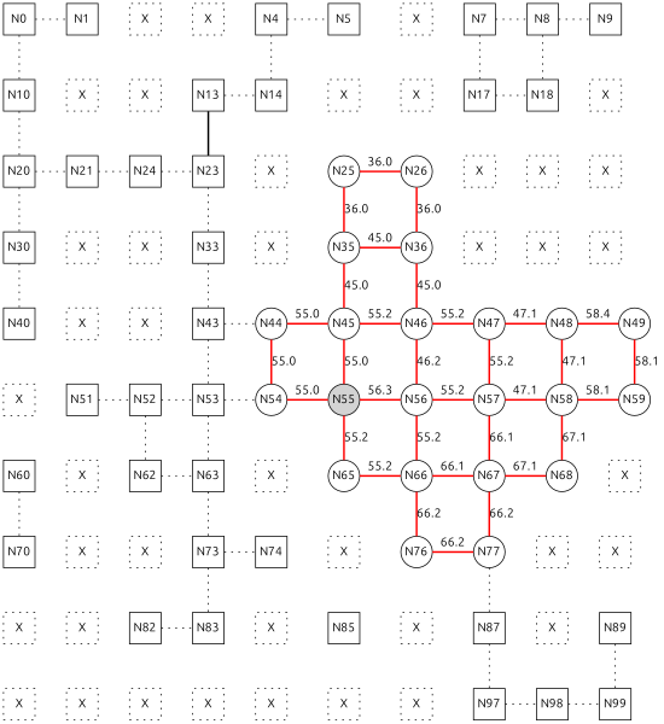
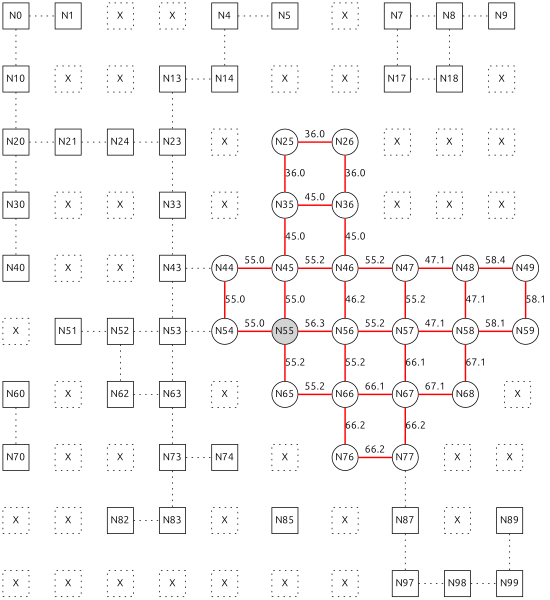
  digraph {
    fontname=Ubuntu
    node [fixedsize=true fontname=Ubuntu shape=square]
    edge [dir=none fontname=Ubuntu style=invis]
    N0
    N1
    n3 [label=X style=dotted]
    n4 [label=X style=dotted]
    N4
    N5
    n7 [label=X style=dotted]
    N7
    N8
    N9
    N10
    n12 [label=X style=dotted]
    n13 [label=X style=dotted]
    N13
    N14
    n16 [label=X style=dotted]
    n17 [label=X style=dotted]
    N17
    N18
    n20 [label=X style=dotted]
    N20
    N21
    n23 [label=N24]
    N23
    n25 [label=X style=dotted]
    N25 [shape=circle]
    N26 [shape=circle]
    n28 [label=X style=dotted]
    n29 [label=X style=dotted]
    n30 [label=X style=dotted]
    N30
    n32 [label=X style=dotted]
    n33 [label=X style=dotted]
    N33
    n35 [label=X style=dotted]
    N35 [shape=circle]
    N36 [shape=circle]
    n38 [label=X style=dotted]
    n39 [label=X style=dotted]
    n40 [label=X style=dotted]
    N40
    n42 [label=X style=dotted]
    n43 [label=X style=dotted]
    N43
    N44 [shape=circle]
    N45 [shape=circle]
    N46 [shape=circle]
    N47 [shape=circle]
    N48 [shape=circle]
    N49 [shape=circle]
    n51 [label=X style=dotted]
    N51
    N52
    N53
    N54 [shape=circle]
    N55 [shape=circle style=filled]
    N56 [shape=circle]
    N57 [shape=circle]
    N58 [shape=circle]
    N59 [shape=circle]
    N60
    n62 [label=X style=dotted]
    N62
    N63
    n65 [label=X style=dotted]
    N65 [shape=circle]
    N66 [shape=circle]
    N67 [shape=circle]
    N68 [shape=circle]
    n70 [label=X style=dotted]
    N70
    n72 [label=X style=dotted]
    n73 [label=X style=dotted]
    N73
    N74
    n76 [label=X style=dotted]
    N76 [shape=circle]
    N77 [shape=circle]
    n79 [label=X style=dotted]
    n80 [label=X style=dotted]
    n81 [label=X style=dotted]
    n82 [label=X style=dotted]
    N82
    N83
    n85 [label=X style=dotted]
    N85
    n87 [label=X style=dotted]
    N87
    n89 [label=X style=dotted]
    N89
    n91 [label=X style=dotted]
    n92 [label=X style=dotted]
    n93 [label=X style=dotted]
    n94 [label=X style=dotted]
    n95 [label=X style=dotted]
    n96 [label=X style=dotted]
    n97 [label=X style=dotted]
    N97
    N98
    N99
    subgraph sub_1 {
      rank=same
      N0
      N1
      n3
      n4
      N4
      N5
      n7
      N7
      N8
      N9
    }
    subgraph sub_2 {
      rank=same
      N10
      n12
      n13
      N13
      N14
      n16
      n17
      N17
      N18
      n20
    }
    subgraph sub_3 {
      rank=same
      N20
      N21
      n23
      N23
      n25
      N25
      N26
      n28
      n29
      n30
    }
    subgraph sub_4 {
      rank=same
      N30
      n32
      n33
      N33
      n35
      N35
      N36
      n38
      n39
      n40
    }
    subgraph sub_5 {
      rank=same
      N40
      n42
      n43
      N43
      N44
      N45
      N46
      N47
      N48
      N49
    }
    subgraph sub_6 {
      rank=same
      n51
      N51
      N52
      N53
      N54
      N55
      N56
      N57
      N58
      N59
    }
    subgraph sub_7 {
      rank=same
      N60
      n62
      N62
      N63
      n65
      N65
      N66
      N67
      N68
      n70
    }
    subgraph sub_8 {
      rank=same
      N70
      n72
      n73
      N73
      N74
      n76
      N76
      N77
      n79
      n80
    }
    subgraph sub_9 {
      rank=same
      n81
      n82
      N82
      N83
      n85
      N85
      n87
      N87
      n89
      N89
    }
    subgraph sub_10 {
      rank=same
      n91
      n92
      n93
      n94
      n95
      n96
      n97
      N97
      N98
      N99
    }
    N0 -> N1 [style=dotted]
    N0 -> N10 [style=dotted]
    N1 -> n3 [label=" "]
    N1 -> n12 [label=" "]
    n3 -> n4 [label=" "]
    n3 -> n13 [label=" "]
    n4 -> N4 [label=" "]
    n4 -> N13 [label=" "]
    N4 -> N5 [style=dotted]
    N4 -> N14 [style=dotted]
    N5 -> n7 [label=" "]
    N5 -> n16 [label=" "]
    n7 -> N7 [label=" "]
    n7 -> n17 [label=" "]
    N7 -> N8 [style=dotted]
    N7 -> N17 [style=dotted]
    N8 -> N9 [style=dotted]
    N8 -> N18 [style=dotted]
    N9 -> n20 [label=" "]
    N10 -> n12 [label=" "]
    N10 -> N20 [style=dotted]
    n12 -> n13 [label=" "]
    n12 -> N21 [label=" "]
    n13 -> N13 [label=" "]
    n13 -> n23 [label=" "]
    N13 -> N14 [style=dotted]
-   N13 -> N23 [style=bold]
+   N13 -> N23 [style=dotted]
    N14 -> n16 [label=" "]
    N14 -> n25 [label=" "]
    n16 -> n17 [label=" "]
    n16 -> N25 [label=" "]
    n17 -> N17 [label=" "]
    n17 -> N26 [label=" "]
    N17 -> N18 [style=dotted]
    N17 -> n28 [label=" "]
    N18 -> n20 [label=" "]
    N18 -> n29 [label=" "]
    n20 -> n30 [label=" "]
    N20 -> N21 [style=dotted]
    N20 -> N30 [style=dotted]
    N21 -> n23 [style=dotted]
    N21 -> n32 [label=" "]
    n23 -> N23 [style=dotted]
    n23 -> n33 [label=" "]
    N23 -> n25 [label=" "]
    N23 -> N33 [style=dotted]
    n25 -> N25 [label=" "]
    n25 -> n35 [label=" "]
    N25 -> N26 [color=red label=36.0 style=bold]
    N25 -> N35 [color=red label=36.0 style=bold]
    N26 -> n28 [label=" "]
    N26 -> N36 [color=red label=36.0 style=bold]
    n28 -> n29 [label=" "]
    n28 -> n38 [label=" "]
    n29 -> n30 [label=" "]
    n29 -> n39 [label=" "]
    n30 -> n40 [label=" "]
    N30 -> n32 [label=" "]
    N30 -> N40 [style=dotted]
    n32 -> n33 [label=" "]
    n32 -> n42 [label=" "]
    n33 -> N33 [label=" "]
    n33 -> n43 [label=" "]
    N33 -> n35 [label=" "]
    N33 -> N43 [style=dotted]
    n35 -> N35 [label=" "]
    n35 -> N44 [label=" "]
    N35 -> N36 [color=red label=45.0 style=bold]
    N35 -> N45 [color=red label=45.0 style=bold]
    N36 -> n38 [label=" "]
    N36 -> N46 [color=red label=45.0 style=bold]
    n38 -> n39 [label=" "]
    n38 -> N47 [label=" "]
    n39 -> n40 [label=" "]
    n39 -> N48 [label=" "]
    n40 -> N49 [label=" "]
    N40 -> n42 [label=" "]
    N40 -> n51 [label=" "]
    n42 -> n43 [label=" "]
    n42 -> N51 [label=" "]
    n43 -> N43 [label=" "]
    n43 -> N52 [label=" "]
    N43 -> N44 [style=dotted]
    N43 -> N53 [style=dotted]
    N44 -> N45 [color=red label=55.0 style=bold]
    N44 -> N54 [color=red label=55.0 style=bold]
    N45 -> N46 [color=red label=55.2 style=bold]
    N45 -> N55 [color=red label=55.0 style=bold]
    N46 -> N47 [color=red label=55.2 style=bold]
    N46 -> N56 [color=red label=46.2 style=bold]
    N47 -> N48 [color=red label=47.1 style=bold]
    N47 -> N57 [color=red label=55.2 style=bold]
    N48 -> N49 [color=red label=58.4 style=bold]
    N48 -> N58 [color=red label=47.1 style=bold]
    N49 -> N59 [color=red label=58.1 style=bold]
    n51 -> N51 [label=" "]
    n51 -> N60 [label=" "]
    N51 -> N52 [style=dotted]
    N51 -> n62 [label=" "]
    N52 -> N53 [style=dotted]
    N52 -> N62 [style=dotted]
    N53 -> N54 [style=dotted]
    N53 -> N63 [style=dotted]
    N54 -> N55 [color=red label=55.0 style=bold]
    N54 -> n65 [label=" "]
    N55 -> N56 [color=red label=56.3 style=bold]
    N55 -> N65 [color=red label=55.2 style=bold]
    N56 -> N57 [color=red label=55.2 style=bold]
    N56 -> N66 [color=red label=55.2 style=bold]
    N57 -> N58 [color=red label=47.1 style=bold]
    N57 -> N67 [color=red label=66.1 style=bold]
    N58 -> N59 [color=red label=58.1 style=bold]
    N58 -> N68 [color=red label=67.1 style=bold]
    N59 -> n70 [label=" "]
    N60 -> n62 [label=" "]
    N60 -> N70 [style=dotted]
    n62 -> N62 [label=" "]
    n62 -> n72 [label=" "]
    N62 -> N63 [style=dotted]
    N62 -> n73 [label=" "]
    N63 -> n65 [label=" "]
    N63 -> N73 [style=dotted]
    n65 -> N65 [label=" "]
    n65 -> N74 [label=" "]
    N65 -> N66 [color=red label=55.2 style=bold]
    N65 -> n76 [label=" "]
    N66 -> N67 [color=red label=66.1 style=bold]
    N66 -> N76 [color=red label=66.2 style=bold]
    N67 -> N68 [color=red label=67.1 style=bold]
    N67 -> N77 [color=red label=66.2 style=bold]
    N68 -> n70 [label=" "]
    N68 -> n79 [label=" "]
    n70 -> n80 [label=" "]
    N70 -> n72 [label=" "]
    N70 -> n81 [label=" "]
    n72 -> n73 [label=" "]
    n72 -> n82 [label=" "]
    n73 -> N73 [label=" "]
    n73 -> N82 [label=" "]
    N73 -> N74 [style=dotted]
    N73 -> N83 [style=dotted]
    N74 -> n76 [label=" "]
    N74 -> n85 [label=" "]
    n76 -> N76 [label=" "]
    n76 -> N85 [label=" "]
    N76 -> N77 [color=red label=66.2 style=bold]
    N76 -> n87 [label=" "]
    N77 -> n79 [label=" "]
    N77 -> N87 [style=dotted]
    n79 -> n80 [label=" "]
    n79 -> n89 [label=" "]
    n80 -> N89 [label=" "]
    n81 -> n82 [label=" "]
    n81 -> n91 [label=" "]
    n82 -> N82 [label=" "]
    n82 -> n92 [label=" "]
    N82 -> N83 [style=dotted]
    N82 -> n93 [label=" "]
    N83 -> n85 [label=" "]
    N83 -> n94 [label=" "]
    n85 -> N85 [label=" "]
    n85 -> n95 [label=" "]
    N85 -> n87 [label=" "]
    N85 -> n96 [label=" "]
    n87 -> N87 [label=" "]
    n87 -> n97 [label=" "]
    N87 -> n89 [label=" "]
    N87 -> N97 [style=dotted]
    n89 -> N89 [label=" "]
    n89 -> N98 [label=" "]
    N89 -> N99 [style=dotted]
    n91 -> n92 [label=" "]
    n92 -> n93 [label=" "]
    n93 -> n94 [label=" "]
    n94 -> n95 [label=" "]
    n95 -> n96 [label=" "]
    n96 -> n97 [label=" "]
    n97 -> N97 [label=" "]
    N97 -> N98 [style=dotted]
    N98 -> N99 [style=dotted]
  }
